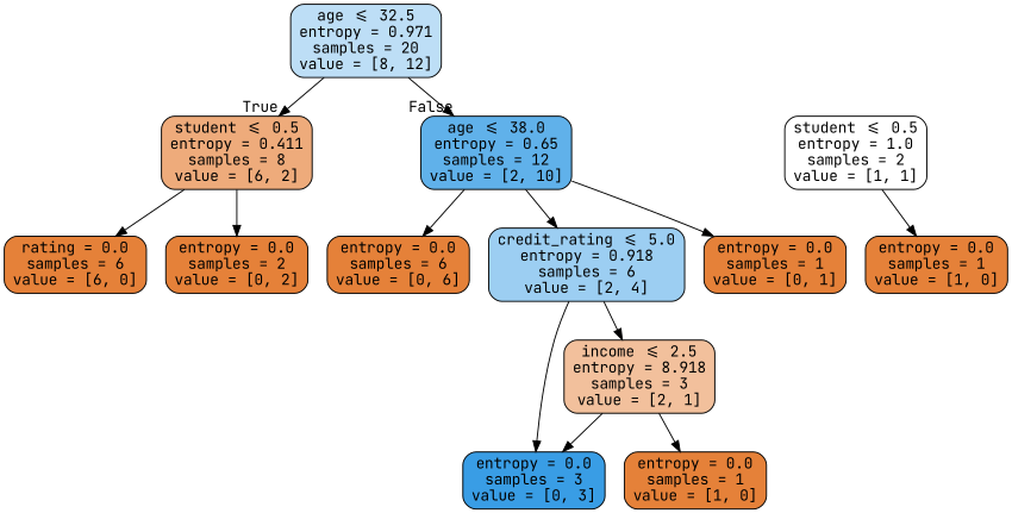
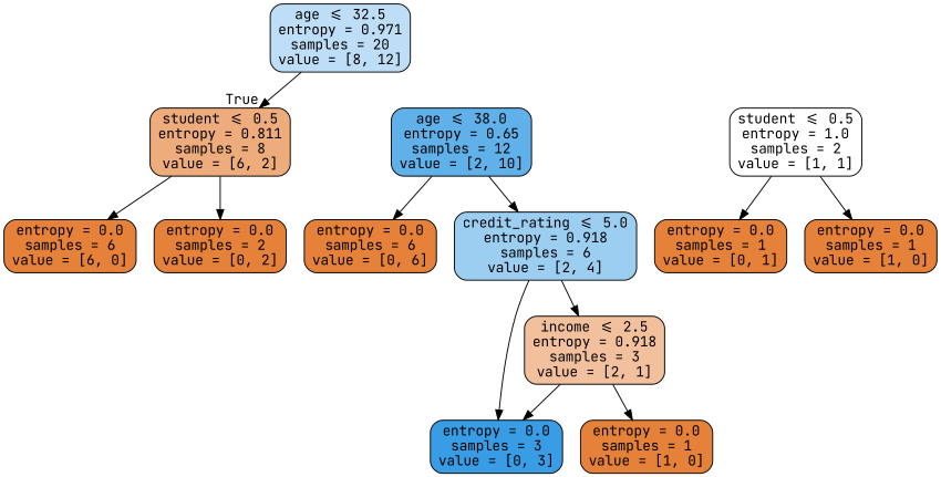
  digraph {
    fontname="JetBrains Mono"
    node [color=black fillcolor="#e58139ff" fontname="JetBrains Mono" shape=box style="filled, rounded"]
    edge [fontname="JetBrains Mono"]
    n1 [fillcolor="#399de555" label="age <= 32.5\nentropy = 0.971\nsamples = 20\nvalue = [8, 12]"]
-   n2 [fillcolor="#e58139aa" label="student <= 0.5\nentropy = 0.411\nsamples = 8\nvalue = [6, 2]"]
+   n2 [fillcolor="#e58139aa" label="student <= 0.5\nentropy = 0.811\nsamples = 8\nvalue = [6, 2]"]
    n3 [fillcolor="#399de5cc" label="age <= 38.0\nentropy = 0.65\nsamples = 12\nvalue = [2, 10]"]
-   n4 [label="rating = 0.0\nsamples = 6\nvalue = [6, 0]"]
+   n4 [label="entropy = 0.0\nsamples = 6\nvalue = [6, 0]"]
    n5 [label="entropy = 0.0\nsamples = 2\nvalue = [0, 2]"]
    n6 [label="entropy = 0.0\nsamples = 6\nvalue = [0, 6]"]
    n7 [fillcolor="#399de57f" label="credit_rating <= 5.0\nentropy = 0.918\nsamples = 6\nvalue = [2, 4]"]
    n8 [fillcolor="#399de5ff" label="entropy = 0.0\nsamples = 3\nvalue = [0, 3]"]
-   n9 [fillcolor="#e581397f" label="income <= 2.5\nentropy = 8.918\nsamples = 3\nvalue = [2, 1]"]
+   n9 [fillcolor="#e581397f" label="income <= 2.5\nentropy = 0.918\nsamples = 3\nvalue = [2, 1]"]
    n10 [label="entropy = 0.0\nsamples = 1\nvalue = [1, 0]"]
    n11 [fillcolor="#e5813900" label="student <= 0.5\nentropy = 1.0\nsamples = 2\nvalue = [1, 1]"]
    n12 [label="entropy = 0.0\nsamples = 1\nvalue = [1, 0]"]
    n13 [label="entropy = 0.0\nsamples = 1\nvalue = [0, 1]"]
    n1 -> n2 [headlabel=True labelangle=45 labeldistance=2.5]
-   n1 -> n3 [headlabel=False labelangle=-45 labeldistance=2.5]
    n2 -> n4
    n2 -> n5
    n3 -> n6
    n3 -> n7
    n7 -> n8
    n7 -> n9
    n9 -> n8
    n9 -> n10
    n11 -> n12
-   n3 -> n13
+   n11 -> n13
  }
